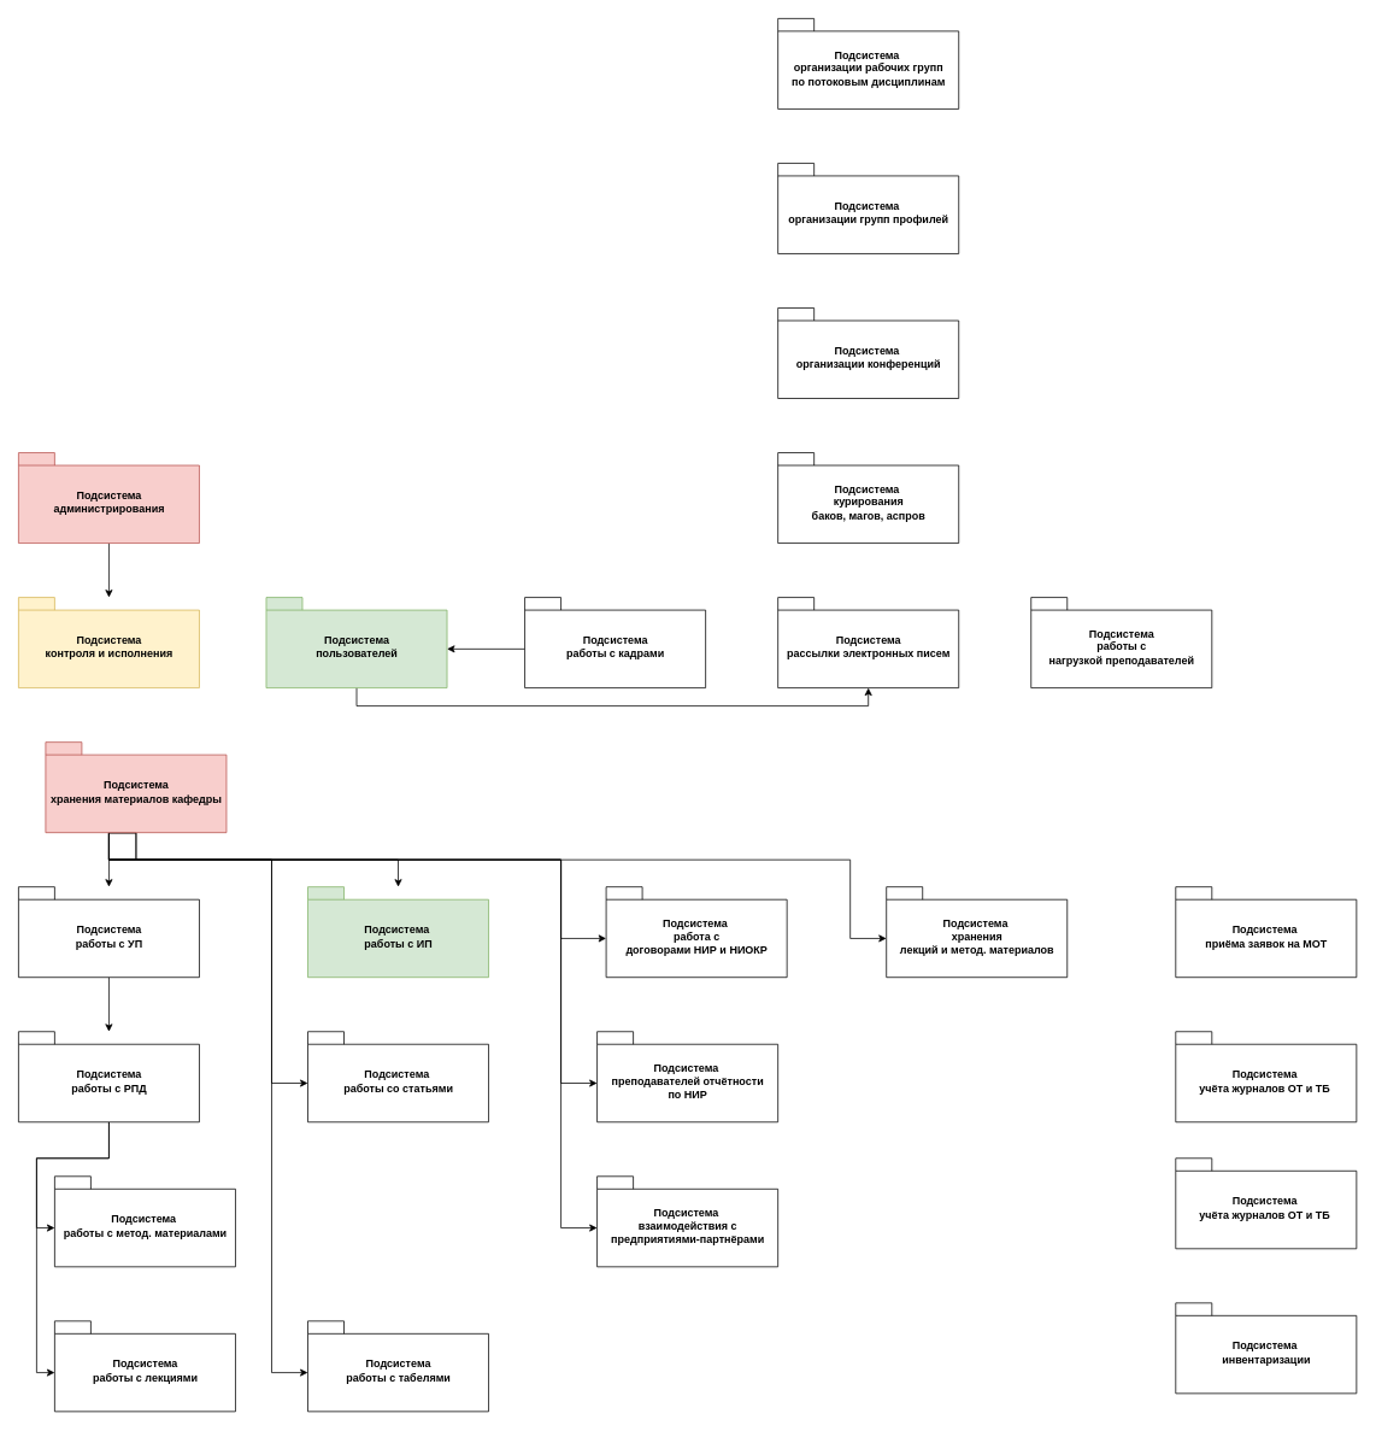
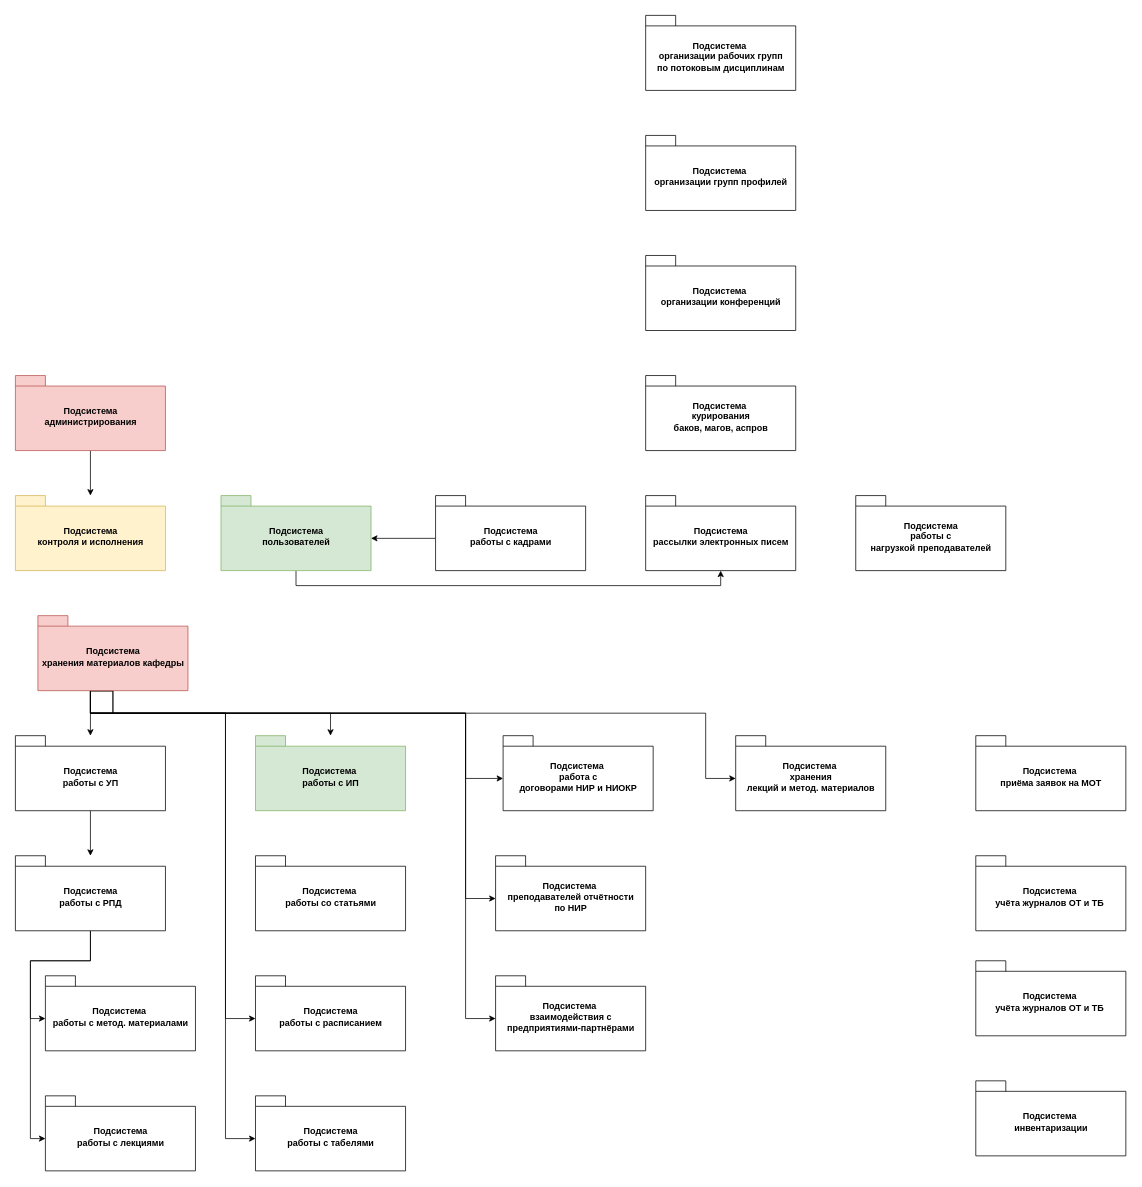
  <mxCell id="0" />
  <mxCell id="1" parent="0" />
  <mxCell id="2" style="edgeStyle=orthogonalEdgeStyle;rounded=0;orthogonalLoop=1;jettySize=auto;html=1;exitX=0.5;exitY=1;exitDx=0;exitDy=0;exitPerimeter=0;" parent="1" source="3" target="6" edge="1"><mxGeometry relative="1" as="geometry" /></mxCell>
  <mxCell id="3" value="Подсистема &lt;br&gt;администрирования" style="shape=folder;fontStyle=1;spacingTop=10;tabWidth=40;tabHeight=14;tabPosition=left;html=1;fillColor=#f8cecc;strokeColor=#b85450;" parent="1" vertex="1"><mxGeometry x="20" y="500" width="200" height="100" as="geometry" /></mxCell>
  <mxCell id="4" style="edgeStyle=orthogonalEdgeStyle;rounded=0;orthogonalLoop=1;jettySize=auto;html=1;exitX=0.5;exitY=1;exitDx=0;exitDy=0;exitPerimeter=0;entryX=0.5;entryY=1;entryDx=0;entryDy=0;entryPerimeter=0;" parent="1" source="5" target="19" edge="1"><mxGeometry relative="1" as="geometry" /></mxCell>
  <mxCell id="5" value="Подсистема &lt;br&gt;пользователей" style="shape=folder;fontStyle=1;spacingTop=10;tabWidth=40;tabHeight=14;tabPosition=left;html=1;fillColor=#d5e8d4;strokeColor=#82b366;" parent="1" vertex="1"><mxGeometry x="294" y="660" width="200" height="100" as="geometry" /></mxCell>
  <mxCell id="6" value="Подсистема &lt;br&gt;контроля и исполнения" style="shape=folder;fontStyle=1;spacingTop=10;tabWidth=40;tabHeight=14;tabPosition=left;html=1;fillColor=#fff2cc;strokeColor=#d6b656;" parent="1" vertex="1"><mxGeometry x="20" y="660" width="200" height="100" as="geometry" /></mxCell>
  <mxCell id="7" style="edgeStyle=orthogonalEdgeStyle;rounded=0;orthogonalLoop=1;jettySize=auto;html=1;exitX=0.5;exitY=1;exitDx=0;exitDy=0;exitPerimeter=0;entryX=0;entryY=0;entryDx=0;entryDy=57;entryPerimeter=0;" parent="1" source="9" target="13" edge="1"><mxGeometry relative="1" as="geometry"><Array as="points"><mxPoint x="120" y="1280" /><mxPoint x="40" y="1280" /><mxPoint x="40" y="1357" /></Array></mxGeometry></mxCell>
  <mxCell id="8" style="edgeStyle=orthogonalEdgeStyle;rounded=0;orthogonalLoop=1;jettySize=auto;html=1;exitX=0.5;exitY=1;exitDx=0;exitDy=0;exitPerimeter=0;entryX=0;entryY=0;entryDx=0;entryDy=57;entryPerimeter=0;" parent="1" source="9" target="12" edge="1"><mxGeometry relative="1" as="geometry"><mxPoint x="40" y="1517" as="targetPoint" /><Array as="points"><mxPoint x="120" y="1280" /><mxPoint x="40" y="1280" /><mxPoint x="40" y="1517" /></Array></mxGeometry></mxCell>
  <mxCell id="9" value="Подсистема &lt;br&gt;работы с РПД" style="shape=folder;fontStyle=1;spacingTop=10;tabWidth=40;tabHeight=14;tabPosition=left;html=1;" parent="1" vertex="1"><mxGeometry x="20" y="1140" width="200" height="100" as="geometry" /></mxCell>
  <mxCell id="10" style="edgeStyle=orthogonalEdgeStyle;rounded=0;orthogonalLoop=1;jettySize=auto;html=1;exitX=0.5;exitY=1;exitDx=0;exitDy=0;exitPerimeter=0;" parent="1" source="11" target="9" edge="1"><mxGeometry relative="1" as="geometry" /></mxCell>
  <mxCell id="11" value="Подсистема &lt;br&gt;работы с УП" style="shape=folder;fontStyle=1;spacingTop=10;tabWidth=40;tabHeight=14;tabPosition=left;html=1;" parent="1" vertex="1"><mxGeometry x="20" y="980" width="200" height="100" as="geometry" /></mxCell>
  <mxCell id="12" value="Подсистема &lt;br&gt;работы с лекциями" style="shape=folder;fontStyle=1;spacingTop=10;tabWidth=40;tabHeight=14;tabPosition=left;html=1;" parent="1" vertex="1"><mxGeometry x="60" y="1460" width="200" height="100" as="geometry" /></mxCell>
  <mxCell id="13" value="Подсистема&amp;nbsp;&lt;br&gt;работы с метод. материалами" style="shape=folder;fontStyle=1;spacingTop=10;tabWidth=40;tabHeight=14;tabPosition=left;html=1;" parent="1" vertex="1"><mxGeometry x="60" y="1300" width="200" height="100" as="geometry" /></mxCell>
  <mxCell id="14" value="Подсистема&amp;nbsp;&lt;br&gt;работы с ИП" style="shape=folder;fontStyle=1;spacingTop=10;tabWidth=40;tabHeight=14;tabPosition=left;html=1;fillColor=#d5e8d4;strokeColor=#82b366;" parent="1" vertex="1"><mxGeometry x="340" y="980" width="200" height="100" as="geometry" /></mxCell>
  <mxCell id="15" value="Подсистема&amp;nbsp;&lt;br&gt;работы со статьями" style="shape=folder;fontStyle=1;spacingTop=10;tabWidth=40;tabHeight=14;tabPosition=left;html=1;" parent="1" vertex="1"><mxGeometry x="340" y="1140" width="200" height="100" as="geometry" /></mxCell>
+ <mxCell id="16" value="Подсистема &lt;br&gt;работы с расписанием" style="shape=folder;fontStyle=1;spacingTop=10;tabWidth=40;tabHeight=14;tabPosition=left;html=1;" parent="1" vertex="1"><mxGeometry x="340" y="1300" width="200" height="100" as="geometry" /></mxCell>
  <mxCell id="17" style="edgeStyle=orthogonalEdgeStyle;rounded=0;orthogonalLoop=1;jettySize=auto;html=1;exitX=0;exitY=0;exitDx=0;exitDy=57;exitPerimeter=0;entryX=0;entryY=0;entryDx=200;entryDy=57;entryPerimeter=0;" parent="1" source="18" target="5" edge="1"><mxGeometry relative="1" as="geometry" /></mxCell>
  <mxCell id="18" value="Подсистема &lt;br&gt;работы с кадрами" style="shape=folder;fontStyle=1;spacingTop=10;tabWidth=40;tabHeight=14;tabPosition=left;html=1;" parent="1" vertex="1"><mxGeometry x="580" y="660" width="200" height="100" as="geometry" /></mxCell>
  <mxCell id="19" value="Подсистема &lt;br&gt;рассылки электронных писем" style="shape=folder;fontStyle=1;spacingTop=10;tabWidth=40;tabHeight=14;tabPosition=left;html=1;" parent="1" vertex="1"><mxGeometry x="860" y="660" width="200" height="100" as="geometry" /></mxCell>
  <mxCell id="20" value="Подсистема &lt;br&gt;работы с&lt;br&gt;нагрузкой преподавателей" style="shape=folder;fontStyle=1;spacingTop=10;tabWidth=40;tabHeight=14;tabPosition=left;html=1;" parent="1" vertex="1"><mxGeometry x="1140" y="660" width="200" height="100" as="geometry" /></mxCell>
  <mxCell id="21" value="Подсистема &lt;br&gt;работы с табелями" style="shape=folder;fontStyle=1;spacingTop=10;tabWidth=40;tabHeight=14;tabPosition=left;html=1;" parent="1" vertex="1"><mxGeometry x="340" y="1460" width="200" height="100" as="geometry" /></mxCell>
  <mxCell id="22" style="edgeStyle=orthogonalEdgeStyle;rounded=0;orthogonalLoop=1;jettySize=auto;html=1;exitX=0.5;exitY=1;exitDx=0;exitDy=0;exitPerimeter=0;" parent="1" source="31" target="11" edge="1"><mxGeometry relative="1" as="geometry" /></mxCell>
  <mxCell id="23" style="edgeStyle=orthogonalEdgeStyle;rounded=0;orthogonalLoop=1;jettySize=auto;html=1;exitX=0.5;exitY=1;exitDx=0;exitDy=0;exitPerimeter=0;" parent="1" source="31" target="14" edge="1"><mxGeometry relative="1" as="geometry" /></mxCell>
- <mxCell id="24" style="edgeStyle=orthogonalEdgeStyle;rounded=0;orthogonalLoop=1;jettySize=auto;html=1;exitX=0.5;exitY=1;exitDx=0;exitDy=0;exitPerimeter=0;entryX=0;entryY=0;entryDx=0;entryDy=57;entryPerimeter=0;" parent="1" source="31" target="15" edge="1"><mxGeometry relative="1" as="geometry"><Array as="points"><mxPoint x="120" y="950" /><mxPoint x="300" y="950" /><mxPoint x="300" y="1197" /></Array></mxGeometry></mxCell>
+ <mxCell id="25" style="edgeStyle=orthogonalEdgeStyle;rounded=0;orthogonalLoop=1;jettySize=auto;html=1;exitX=0.5;exitY=1;exitDx=0;exitDy=0;exitPerimeter=0;entryX=0;entryY=0;entryDx=0;entryDy=57;entryPerimeter=0;" parent="1" source="31" target="16" edge="1"><mxGeometry relative="1" as="geometry"><Array as="points"><mxPoint x="120" y="950" /><mxPoint x="300" y="950" /><mxPoint x="300" y="1357" /></Array></mxGeometry></mxCell>
  <mxCell id="26" style="edgeStyle=orthogonalEdgeStyle;rounded=0;orthogonalLoop=1;jettySize=auto;html=1;exitX=0.5;exitY=1;exitDx=0;exitDy=0;exitPerimeter=0;entryX=0;entryY=0;entryDx=0;entryDy=57;entryPerimeter=0;" parent="1" source="31" target="21" edge="1"><mxGeometry relative="1" as="geometry"><Array as="points"><mxPoint x="120" y="950" /><mxPoint x="300" y="950" /><mxPoint x="300" y="1517" /></Array></mxGeometry></mxCell>
  <mxCell id="27" style="edgeStyle=orthogonalEdgeStyle;rounded=0;orthogonalLoop=1;jettySize=auto;html=1;exitX=0.5;exitY=1;exitDx=0;exitDy=0;exitPerimeter=0;entryX=0;entryY=0;entryDx=0;entryDy=57;entryPerimeter=0;" parent="1" source="31" target="33" edge="1"><mxGeometry relative="1" as="geometry"><Array as="points"><mxPoint x="120" y="950" /><mxPoint x="620" y="950" /><mxPoint x="620" y="1037" /></Array></mxGeometry></mxCell>
  <mxCell id="28" style="edgeStyle=orthogonalEdgeStyle;rounded=0;orthogonalLoop=1;jettySize=auto;html=1;exitX=0.5;exitY=1;exitDx=0;exitDy=0;exitPerimeter=0;entryX=0;entryY=0;entryDx=0;entryDy=57;entryPerimeter=0;" parent="1" source="31" target="36" edge="1"><mxGeometry relative="1" as="geometry"><Array as="points"><mxPoint x="120" y="950" /><mxPoint x="620" y="950" /><mxPoint x="620" y="1197" /></Array></mxGeometry></mxCell>
  <mxCell id="29" style="edgeStyle=orthogonalEdgeStyle;rounded=0;orthogonalLoop=1;jettySize=auto;html=1;exitX=0.5;exitY=1;exitDx=0;exitDy=0;exitPerimeter=0;entryX=0;entryY=0;entryDx=0;entryDy=57;entryPerimeter=0;" parent="1" source="31" target="35" edge="1"><mxGeometry relative="1" as="geometry"><Array as="points"><mxPoint x="120" y="950" /><mxPoint x="620" y="950" /><mxPoint x="620" y="1357" /></Array></mxGeometry></mxCell>
  <mxCell id="30" style="edgeStyle=orthogonalEdgeStyle;rounded=0;orthogonalLoop=1;jettySize=auto;html=1;exitX=0.5;exitY=1;exitDx=0;exitDy=0;exitPerimeter=0;entryX=0;entryY=0;entryDx=0;entryDy=57;entryPerimeter=0;" parent="1" source="31" target="39" edge="1"><mxGeometry relative="1" as="geometry"><Array as="points"><mxPoint x="120" y="950" /><mxPoint x="940" y="950" /><mxPoint x="940" y="1037" /></Array></mxGeometry></mxCell>
  <mxCell id="31" value="Подсистема &lt;br&gt;хранения материалов кафедры" style="shape=folder;fontStyle=1;spacingTop=10;tabWidth=40;tabHeight=14;tabPosition=left;html=1;fillColor=#f8cecc;strokeColor=#b85450;" parent="1" vertex="1"><mxGeometry x="50" y="820" width="200" height="100" as="geometry" /></mxCell>
  <mxCell id="32" value="Подсистема&amp;nbsp;&lt;br&gt;курирования&lt;br&gt;баков, магов, аспров" style="shape=folder;fontStyle=1;spacingTop=10;tabWidth=40;tabHeight=14;tabPosition=left;html=1;" parent="1" vertex="1"><mxGeometry x="860" y="500" width="200" height="100" as="geometry" /></mxCell>
  <mxCell id="33" value="Подсистема&amp;nbsp;&lt;br&gt;работа с &lt;br&gt;договорами НИР и НИОКР" style="shape=folder;fontStyle=1;spacingTop=10;tabWidth=40;tabHeight=14;tabPosition=left;html=1;" parent="1" vertex="1"><mxGeometry x="670" y="980" width="200" height="100" as="geometry" /></mxCell>
  <mxCell id="34" value="Подсистема&amp;nbsp;&lt;br&gt;организации конференций" style="shape=folder;fontStyle=1;spacingTop=10;tabWidth=40;tabHeight=14;tabPosition=left;html=1;" parent="1" vertex="1"><mxGeometry x="860" y="340" width="200" height="100" as="geometry" /></mxCell>
  <mxCell id="35" value="Подсистема&amp;nbsp;&lt;br&gt;взаимодействия с &lt;br&gt;предприятиями-партнёрами" style="shape=folder;fontStyle=1;spacingTop=10;tabWidth=40;tabHeight=14;tabPosition=left;html=1;" parent="1" vertex="1"><mxGeometry x="660" y="1300" width="200" height="100" as="geometry" /></mxCell>
  <mxCell id="36" value="Подсистема&amp;nbsp;&lt;br&gt;преподавателей отчётности &lt;br&gt;по НИР" style="shape=folder;fontStyle=1;spacingTop=10;tabWidth=40;tabHeight=14;tabPosition=left;html=1;" parent="1" vertex="1"><mxGeometry x="660" y="1140" width="200" height="100" as="geometry" /></mxCell>
  <mxCell id="37" value="Подсистема&amp;nbsp;&lt;br&gt;организации групп профилей" style="shape=folder;fontStyle=1;spacingTop=10;tabWidth=40;tabHeight=14;tabPosition=left;html=1;" parent="1" vertex="1"><mxGeometry x="860" y="180" width="200" height="100" as="geometry" /></mxCell>
  <mxCell id="38" value="Подсистема&amp;nbsp;&lt;br&gt;организации рабочих групп&lt;br&gt;по потоковым дисциплинам" style="shape=folder;fontStyle=1;spacingTop=10;tabWidth=40;tabHeight=14;tabPosition=left;html=1;" parent="1" vertex="1"><mxGeometry x="860" y="20" width="200" height="100" as="geometry" /></mxCell>
  <mxCell id="39" value="Подсистема&amp;nbsp;&lt;br&gt;хранения &lt;br&gt;лекций и метод. материалов" style="shape=folder;fontStyle=1;spacingTop=10;tabWidth=40;tabHeight=14;tabPosition=left;html=1;" parent="1" vertex="1"><mxGeometry x="980" y="980" width="200" height="100" as="geometry" /></mxCell>
  <mxCell id="40" value="Подсистема&amp;nbsp;&lt;br&gt;учёта журналов ОТ и ТБ&amp;nbsp;" style="shape=folder;fontStyle=1;spacingTop=10;tabWidth=40;tabHeight=14;tabPosition=left;html=1;" parent="1" vertex="1"><mxGeometry x="1300" y="1140" width="200" height="100" as="geometry" /></mxCell>
  <mxCell id="41" value="Подсистема&amp;nbsp;&lt;br&gt;учёта журналов ОТ и ТБ&amp;nbsp;" style="shape=folder;fontStyle=1;spacingTop=10;tabWidth=40;tabHeight=14;tabPosition=left;html=1;" parent="1" vertex="1"><mxGeometry x="1300" y="1280" width="200" height="100" as="geometry" /></mxCell>
  <mxCell id="42" value="Подсистема&amp;nbsp;&lt;br&gt;приёма заявок на МОТ" style="shape=folder;fontStyle=1;spacingTop=10;tabWidth=40;tabHeight=14;tabPosition=left;html=1;" parent="1" vertex="1"><mxGeometry x="1300" y="980" width="200" height="100" as="geometry" /></mxCell>
  <mxCell id="43" value="Подсистема&amp;nbsp;&lt;br&gt;инвентаризации" style="shape=folder;fontStyle=1;spacingTop=10;tabWidth=40;tabHeight=14;tabPosition=left;html=1;" parent="1" vertex="1"><mxGeometry x="1300" y="1440" width="200" height="100" as="geometry" /></mxCell>
